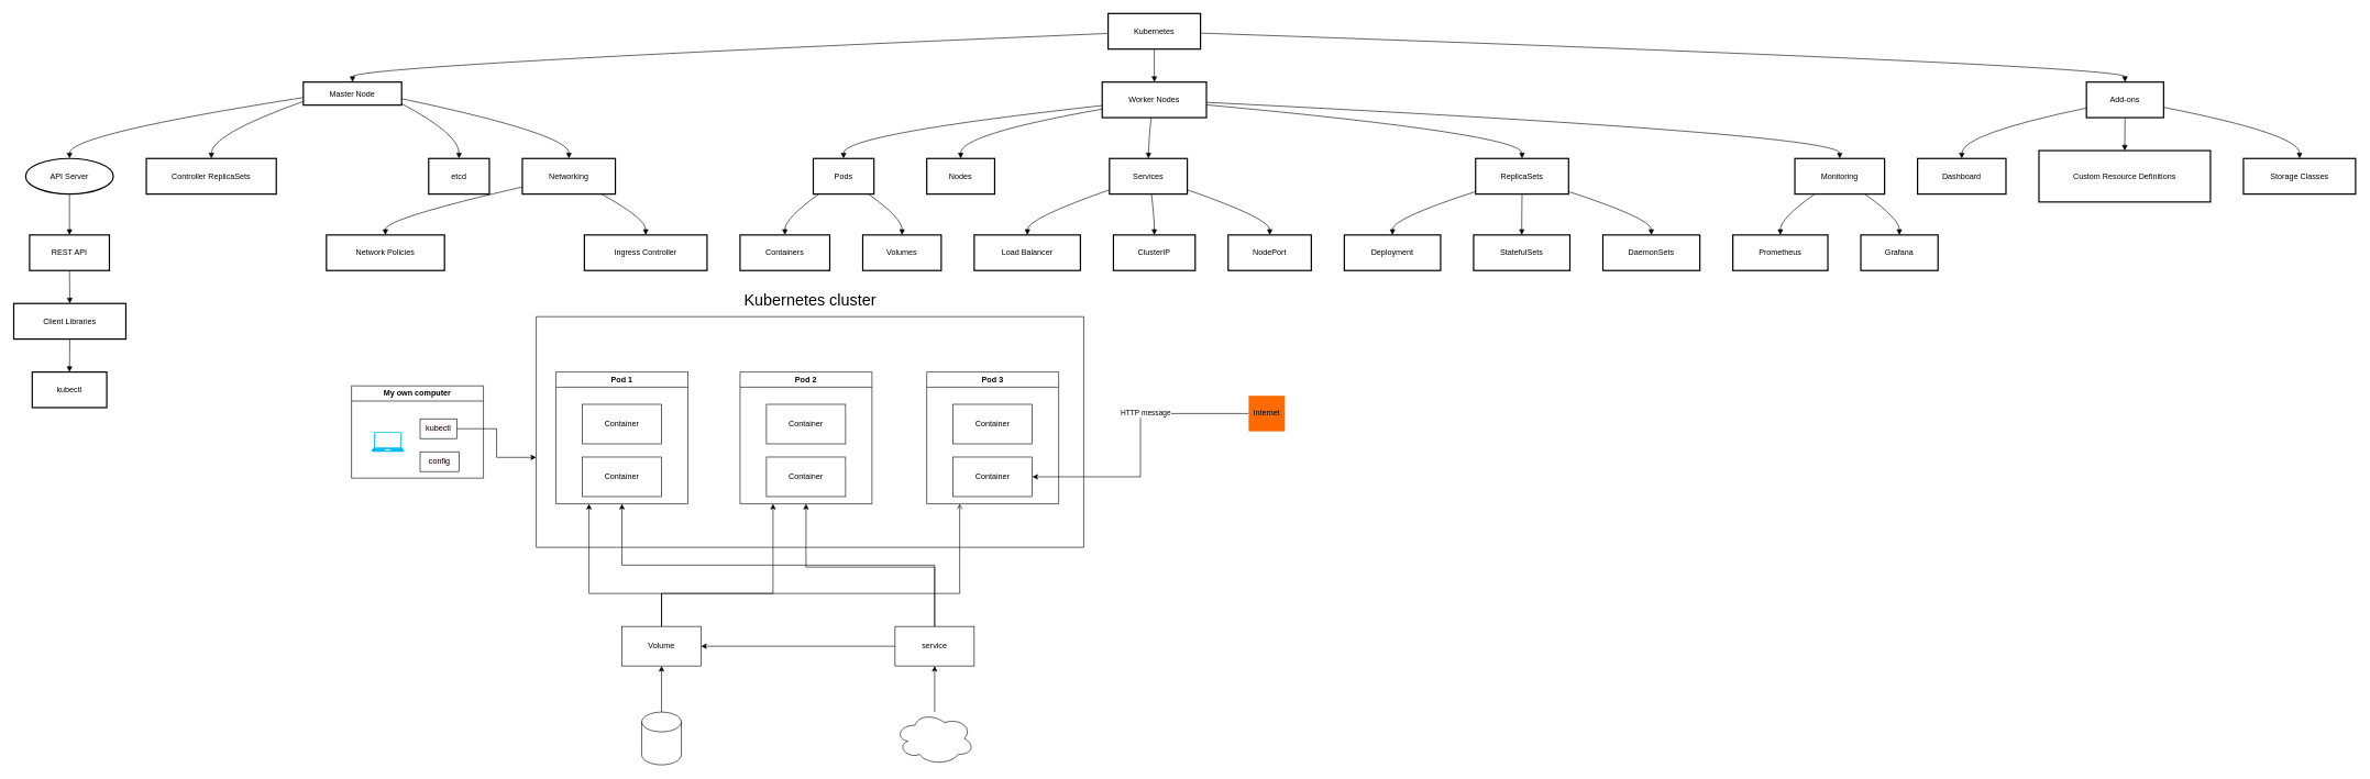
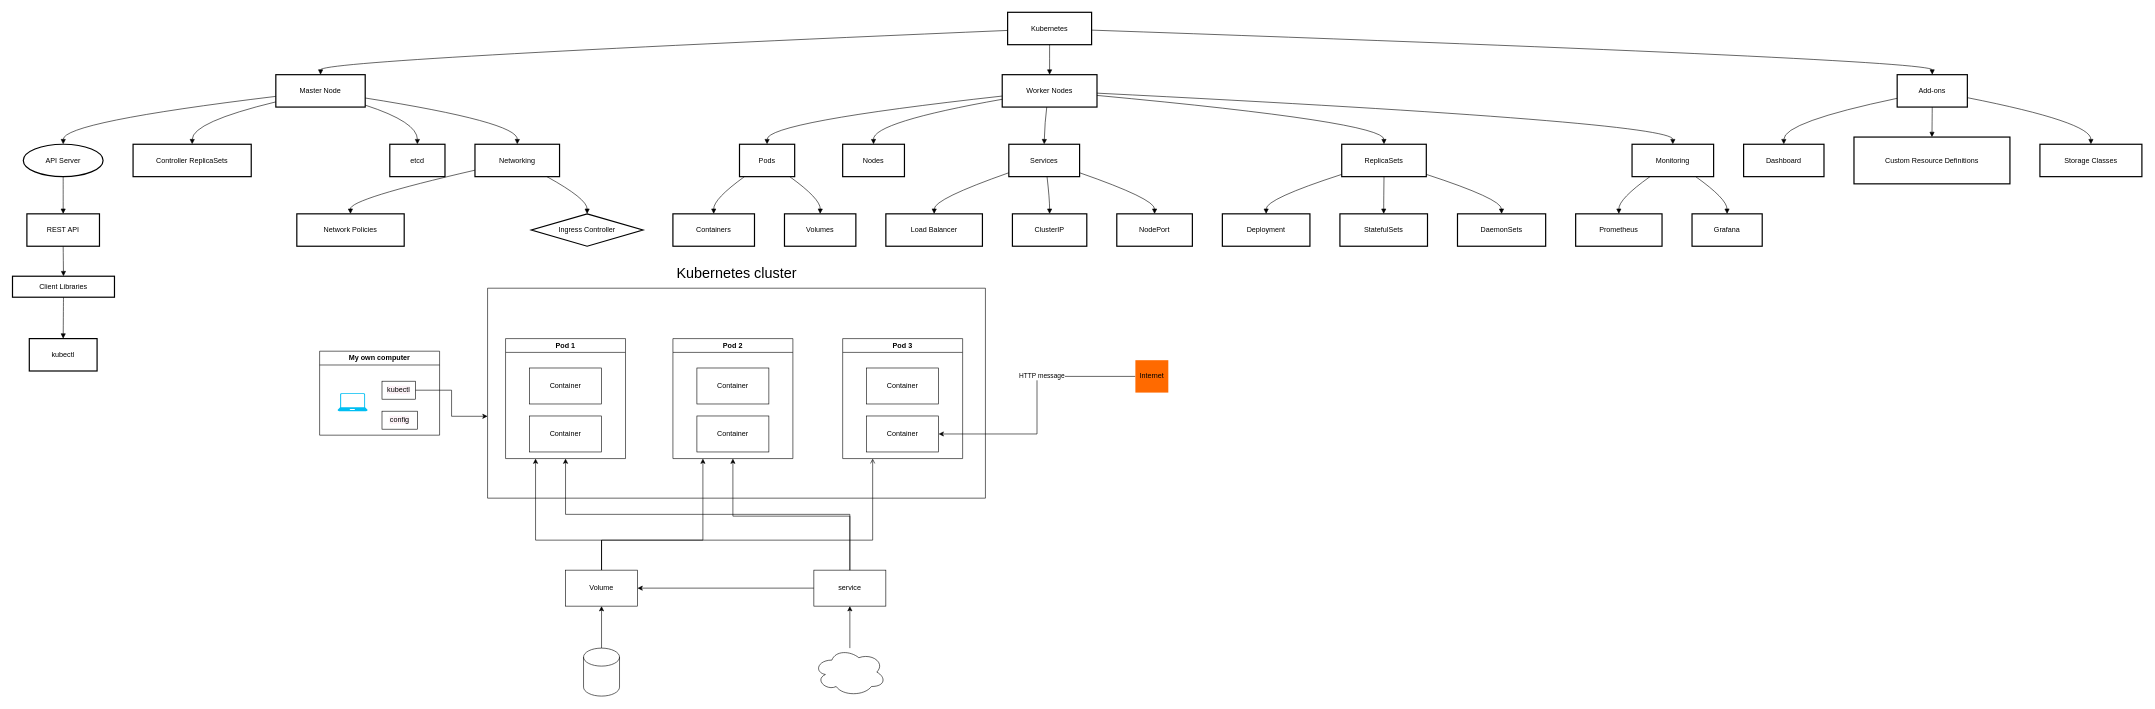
  <mxCell id="0" />
  <mxCell id="1" parent="0" />
  <mxCell id="2" value="Kubernetes" style="whiteSpace=wrap;strokeWidth=2;" parent="1" vertex="1"><mxGeometry x="1679" y="20" width="140" height="54" as="geometry" /></mxCell>
- <mxCell id="3" value="Master Node" style="whiteSpace=wrap;strokeWidth=2;" parent="1" vertex="1"><mxGeometry x="459" y="124" width="149" height="35" as="geometry" /></mxCell>
+ <mxCell id="3" value="Master Node" style="whiteSpace=wrap;strokeWidth=2;" parent="1" vertex="1"><mxGeometry x="459" y="124" width="149" height="54" as="geometry" /></mxCell>
  <mxCell id="4" value="Worker Nodes" style="whiteSpace=wrap;strokeWidth=2;" parent="1" vertex="1"><mxGeometry x="1670" y="124" width="158" height="54" as="geometry" /></mxCell>
  <mxCell id="5" value="API Server" style="ellipse;whiteSpace=wrap;strokeWidth=2;" parent="1" vertex="1"><mxGeometry x="38" y="240" width="133" height="54" as="geometry" /></mxCell>
  <mxCell id="6" value="Controller ReplicaSets" style="whiteSpace=wrap;strokeWidth=2;" parent="1" vertex="1"><mxGeometry x="221" y="240" width="197" height="54" as="geometry" /></mxCell>
  <mxCell id="7" value="etcd" style="whiteSpace=wrap;strokeWidth=2;" parent="1" vertex="1"><mxGeometry x="649" y="240" width="92" height="54" as="geometry" /></mxCell>
  <mxCell id="8" value="Pods" style="whiteSpace=wrap;strokeWidth=2;" parent="1" vertex="1"><mxGeometry x="1232" y="240" width="92" height="54" as="geometry" /></mxCell>
  <mxCell id="9" value="Nodes" style="whiteSpace=wrap;strokeWidth=2;" parent="1" vertex="1"><mxGeometry x="1404" y="240" width="103" height="54" as="geometry" /></mxCell>
  <mxCell id="10" value="Services" style="whiteSpace=wrap;strokeWidth=2;" parent="1" vertex="1"><mxGeometry x="1681" y="240" width="118" height="54" as="geometry" /></mxCell>
  <mxCell id="11" value="ReplicaSets" style="whiteSpace=wrap;strokeWidth=2;" parent="1" vertex="1"><mxGeometry x="2236" y="240" width="141" height="54" as="geometry" /></mxCell>
  <mxCell id="12" value="Containers" style="whiteSpace=wrap;strokeWidth=2;" parent="1" vertex="1"><mxGeometry x="1121" y="356" width="136" height="54" as="geometry" /></mxCell>
  <mxCell id="13" value="Volumes" style="whiteSpace=wrap;strokeWidth=2;" parent="1" vertex="1"><mxGeometry x="1307" y="356" width="119" height="54" as="geometry" /></mxCell>
  <mxCell id="14" value="Load Balancer" style="whiteSpace=wrap;strokeWidth=2;" parent="1" vertex="1"><mxGeometry x="1476" y="356" width="161" height="54" as="geometry" /></mxCell>
  <mxCell id="15" value="ClusterIP" style="whiteSpace=wrap;strokeWidth=2;" parent="1" vertex="1"><mxGeometry x="1687" y="356" width="124" height="54" as="geometry" /></mxCell>
  <mxCell id="16" value="NodePort" style="whiteSpace=wrap;strokeWidth=2;" parent="1" vertex="1"><mxGeometry x="1861" y="356" width="126" height="54" as="geometry" /></mxCell>
  <mxCell id="17" value="Deployment" style="whiteSpace=wrap;strokeWidth=2;" parent="1" vertex="1"><mxGeometry x="2037" y="356" width="146" height="54" as="geometry" /></mxCell>
  <mxCell id="18" value="StatefulSets" style="whiteSpace=wrap;strokeWidth=2;" parent="1" vertex="1"><mxGeometry x="2233" y="356" width="146" height="54" as="geometry" /></mxCell>
  <mxCell id="19" value="DaemonSets" style="whiteSpace=wrap;strokeWidth=2;" parent="1" vertex="1"><mxGeometry x="2429" y="356" width="147" height="54" as="geometry" /></mxCell>
  <mxCell id="20" value="REST API" style="whiteSpace=wrap;strokeWidth=2;" parent="1" vertex="1"><mxGeometry x="44" y="356" width="121" height="54" as="geometry" /></mxCell>
- <mxCell id="21" value="Client Libraries" style="whiteSpace=wrap;strokeWidth=2;" parent="1" vertex="1"><mxGeometry x="20" y="460" width="170" height="54" as="geometry" /></mxCell>
+ <mxCell id="21" value="Client Libraries" style="whiteSpace=wrap;strokeWidth=2;" parent="1" vertex="1"><mxGeometry x="20" y="460" width="170" height="35" as="geometry" /></mxCell>
  <mxCell id="22" value="kubectl" style="whiteSpace=wrap;strokeWidth=2;" parent="1" vertex="1"><mxGeometry x="48" y="564" width="113" height="54" as="geometry" /></mxCell>
  <mxCell id="23" value="Networking" style="whiteSpace=wrap;strokeWidth=2;" parent="1" vertex="1"><mxGeometry x="791" y="240" width="141" height="54" as="geometry" /></mxCell>
  <mxCell id="24" value="Network Policies" style="whiteSpace=wrap;strokeWidth=2;" parent="1" vertex="1"><mxGeometry x="494" y="356" width="179" height="54" as="geometry" /></mxCell>
- <mxCell id="25" value="Ingress Controller" style="whiteSpace=wrap;strokeWidth=2;" parent="1" vertex="1"><mxGeometry x="885" y="356" width="186" height="54" as="geometry" /></mxCell>
+ <mxCell id="25" value="Ingress Controller" style="rhombus;whiteSpace=wrap;strokeWidth=2;" parent="1" vertex="1"><mxGeometry x="885" y="356" width="186" height="54" as="geometry" /></mxCell>
  <mxCell id="26" value="Monitoring" style="whiteSpace=wrap;strokeWidth=2;" parent="1" vertex="1"><mxGeometry x="2720" y="240" width="136" height="54" as="geometry" /></mxCell>
  <mxCell id="27" value="Prometheus" style="whiteSpace=wrap;strokeWidth=2;" parent="1" vertex="1"><mxGeometry x="2626" y="356" width="144" height="54" as="geometry" /></mxCell>
  <mxCell id="28" value="Grafana" style="whiteSpace=wrap;strokeWidth=2;" parent="1" vertex="1"><mxGeometry x="2820" y="356" width="117" height="54" as="geometry" /></mxCell>
  <mxCell id="29" value="Add-ons" style="whiteSpace=wrap;strokeWidth=2;" parent="1" vertex="1"><mxGeometry x="3162" y="124" width="117" height="54" as="geometry" /></mxCell>
  <mxCell id="30" value="Dashboard" style="whiteSpace=wrap;strokeWidth=2;" parent="1" vertex="1"><mxGeometry x="2906" y="240" width="134" height="54" as="geometry" /></mxCell>
  <mxCell id="31" value="Custom Resource Definitions" style="whiteSpace=wrap;strokeWidth=2;" parent="1" vertex="1"><mxGeometry x="3090" y="228" width="260" height="78" as="geometry" /></mxCell>
  <mxCell id="32" value="Storage Classes" style="whiteSpace=wrap;strokeWidth=2;" parent="1" vertex="1"><mxGeometry x="3400" y="240" width="170" height="54" as="geometry" /></mxCell>
  <mxCell id="33" value="" style="curved=1;startArrow=none;endArrow=block;exitX=0;exitY=0.56;entryX=0.5;entryY=0;" parent="1" source="2" target="3" edge="1"><mxGeometry relative="1" as="geometry"><Array as="points"><mxPoint x="534" y="99" /></Array></mxGeometry></mxCell>
  <mxCell id="34" value="" style="curved=1;startArrow=none;endArrow=block;exitX=0.5;exitY=1;entryX=0.5;entryY=0;" parent="1" source="2" target="4" edge="1"><mxGeometry relative="1" as="geometry"><Array as="points" /></mxGeometry></mxCell>
  <mxCell id="35" value="" style="curved=1;startArrow=none;endArrow=block;exitX=0;exitY=0.67;entryX=0.5;entryY=0;" parent="1" source="3" target="5" edge="1"><mxGeometry relative="1" as="geometry"><Array as="points"><mxPoint x="105" y="203" /></Array></mxGeometry></mxCell>
  <mxCell id="36" value="" style="curved=1;startArrow=none;endArrow=block;exitX=0;exitY=0.84;entryX=0.5;entryY=0;" parent="1" source="3" target="6" edge="1"><mxGeometry relative="1" as="geometry"><Array as="points"><mxPoint x="320" y="203" /></Array></mxGeometry></mxCell>
  <mxCell id="37" value="" style="curved=1;startArrow=none;endArrow=block;exitX=1;exitY=0.94;entryX=0.5;entryY=0;" parent="1" source="3" target="7" edge="1"><mxGeometry relative="1" as="geometry"><Array as="points"><mxPoint x="695" y="203" /></Array></mxGeometry></mxCell>
  <mxCell id="38" value="" style="curved=1;startArrow=none;endArrow=block;exitX=0;exitY=0.66;entryX=0.5;entryY=0;" parent="1" source="4" target="8" edge="1"><mxGeometry relative="1" as="geometry"><Array as="points"><mxPoint x="1278" y="203" /></Array></mxGeometry></mxCell>
  <mxCell id="39" value="" style="curved=1;startArrow=none;endArrow=block;exitX=0;exitY=0.76;entryX=0.5;entryY=0;" parent="1" source="4" target="9" edge="1"><mxGeometry relative="1" as="geometry"><Array as="points"><mxPoint x="1455" y="203" /></Array></mxGeometry></mxCell>
  <mxCell id="40" value="" style="curved=1;startArrow=none;endArrow=block;exitX=0.47;exitY=1;entryX=0.5;entryY=0;" parent="1" source="4" target="10" edge="1"><mxGeometry relative="1" as="geometry"><Array as="points"><mxPoint x="1741" y="203" /></Array></mxGeometry></mxCell>
  <mxCell id="41" value="" style="curved=1;startArrow=none;endArrow=block;exitX=1;exitY=0.64;entryX=0.5;entryY=0;" parent="1" source="4" target="11" edge="1"><mxGeometry relative="1" as="geometry"><Array as="points"><mxPoint x="2306" y="203" /></Array></mxGeometry></mxCell>
  <mxCell id="42" value="" style="curved=1;startArrow=none;endArrow=block;exitX=0.09;exitY=1;entryX=0.5;entryY=0;" parent="1" source="8" target="12" edge="1"><mxGeometry relative="1" as="geometry"><Array as="points"><mxPoint x="1189" y="331" /></Array></mxGeometry></mxCell>
  <mxCell id="43" value="" style="curved=1;startArrow=none;endArrow=block;exitX=0.91;exitY=1;entryX=0.5;entryY=0;" parent="1" source="8" target="13" edge="1"><mxGeometry relative="1" as="geometry"><Array as="points"><mxPoint x="1367" y="331" /></Array></mxGeometry></mxCell>
  <mxCell id="44" value="" style="curved=1;startArrow=none;endArrow=block;exitX=0;exitY=0.88;entryX=0.5;entryY=0;" parent="1" source="10" target="14" edge="1"><mxGeometry relative="1" as="geometry"><Array as="points"><mxPoint x="1557" y="331" /></Array></mxGeometry></mxCell>
  <mxCell id="45" value="" style="curved=1;startArrow=none;endArrow=block;exitX=0.54;exitY=1;entryX=0.5;entryY=0;" parent="1" source="10" target="15" edge="1"><mxGeometry relative="1" as="geometry"><Array as="points"><mxPoint x="1749" y="331" /></Array></mxGeometry></mxCell>
  <mxCell id="46" value="" style="curved=1;startArrow=none;endArrow=block;exitX=1;exitY=0.88;entryX=0.5;entryY=0;" parent="1" source="10" target="16" edge="1"><mxGeometry relative="1" as="geometry"><Array as="points"><mxPoint x="1924" y="331" /></Array></mxGeometry></mxCell>
  <mxCell id="47" value="" style="curved=1;startArrow=none;endArrow=block;exitX=0;exitY=0.93;entryX=0.5;entryY=0;" parent="1" source="11" target="17" edge="1"><mxGeometry relative="1" as="geometry"><Array as="points"><mxPoint x="2110" y="331" /></Array></mxGeometry></mxCell>
  <mxCell id="48" value="" style="curved=1;startArrow=none;endArrow=block;exitX=0.5;exitY=1;entryX=0.5;entryY=0;" parent="1" source="11" target="18" edge="1"><mxGeometry relative="1" as="geometry"><Array as="points"><mxPoint x="2306" y="331" /></Array></mxGeometry></mxCell>
  <mxCell id="49" value="" style="curved=1;startArrow=none;endArrow=block;exitX=1;exitY=0.93;entryX=0.5;entryY=0;" parent="1" source="11" target="19" edge="1"><mxGeometry relative="1" as="geometry"><Array as="points"><mxPoint x="2502" y="331" /></Array></mxGeometry></mxCell>
  <mxCell id="50" value="" style="curved=1;startArrow=none;endArrow=block;exitX=0.5;exitY=1;entryX=0.5;entryY=0;" parent="1" source="5" target="20" edge="1"><mxGeometry relative="1" as="geometry"><Array as="points" /></mxGeometry></mxCell>
  <mxCell id="51" value="" style="curved=1;startArrow=none;endArrow=block;exitX=0.5;exitY=1;entryX=0.5;entryY=0;" parent="1" source="20" target="21" edge="1"><mxGeometry relative="1" as="geometry"><Array as="points" /></mxGeometry></mxCell>
  <mxCell id="52" value="" style="curved=1;startArrow=none;endArrow=block;exitX=0.5;exitY=1;entryX=0.5;entryY=0;" parent="1" source="21" target="22" edge="1"><mxGeometry relative="1" as="geometry"><Array as="points" /></mxGeometry></mxCell>
  <mxCell id="53" value="" style="curved=1;startArrow=none;endArrow=block;exitX=1;exitY=0.72;entryX=0.5;entryY=0;" parent="1" source="3" target="23" edge="1"><mxGeometry relative="1" as="geometry"><Array as="points"><mxPoint x="862" y="203" /></Array></mxGeometry></mxCell>
  <mxCell id="54" value="" style="curved=1;startArrow=none;endArrow=block;exitX=0;exitY=0.8;entryX=0.5;entryY=0;" parent="1" source="23" target="24" edge="1"><mxGeometry relative="1" as="geometry"><Array as="points"><mxPoint x="583" y="331" /></Array></mxGeometry></mxCell>
  <mxCell id="55" value="" style="curved=1;startArrow=none;endArrow=block;exitX=0.85;exitY=1;entryX=0.5;entryY=0;" parent="1" source="23" target="25" edge="1"><mxGeometry relative="1" as="geometry"><Array as="points"><mxPoint x="978" y="331" /></Array></mxGeometry></mxCell>
  <mxCell id="56" value="" style="curved=1;startArrow=none;endArrow=block;exitX=1;exitY=0.57;entryX=0.5;entryY=0;" parent="1" source="4" target="26" edge="1"><mxGeometry relative="1" as="geometry"><Array as="points"><mxPoint x="2788" y="203" /></Array></mxGeometry></mxCell>
  <mxCell id="57" value="" style="curved=1;startArrow=none;endArrow=block;exitX=0.22;exitY=1;entryX=0.5;entryY=0;" parent="1" source="26" target="27" edge="1"><mxGeometry relative="1" as="geometry"><Array as="points"><mxPoint x="2698" y="331" /></Array></mxGeometry></mxCell>
  <mxCell id="58" value="" style="curved=1;startArrow=none;endArrow=block;exitX=0.78;exitY=1;entryX=0.5;entryY=0;" parent="1" source="26" target="28" edge="1"><mxGeometry relative="1" as="geometry"><Array as="points"><mxPoint x="2878" y="331" /></Array></mxGeometry></mxCell>
  <mxCell id="59" value="" style="curved=1;startArrow=none;endArrow=block;exitX=1;exitY=0.55;entryX=0.5;entryY=0;" parent="1" source="2" target="29" edge="1"><mxGeometry relative="1" as="geometry"><Array as="points"><mxPoint x="3220" y="99" /></Array></mxGeometry></mxCell>
  <mxCell id="60" value="" style="curved=1;startArrow=none;endArrow=block;exitX=0;exitY=0.73;entryX=0.5;entryY=0;" parent="1" source="29" target="30" edge="1"><mxGeometry relative="1" as="geometry"><Array as="points"><mxPoint x="2973" y="203" /></Array></mxGeometry></mxCell>
  <mxCell id="61" value="" style="curved=1;startArrow=none;endArrow=block;exitX=0.5;exitY=1;entryX=0.5;entryY=0;" parent="1" source="29" target="31" edge="1"><mxGeometry relative="1" as="geometry"><Array as="points" /></mxGeometry></mxCell>
  <mxCell id="62" value="" style="curved=1;startArrow=none;endArrow=block;exitX=1;exitY=0.71;entryX=0.5;entryY=0;" parent="1" source="29" target="32" edge="1"><mxGeometry relative="1" as="geometry"><Array as="points"><mxPoint x="3485" y="203" /></Array></mxGeometry></mxCell>
  <mxCell id="63" value="My own computer" style="swimlane;whiteSpace=wrap;html=1;" vertex="1" parent="1"><mxGeometry x="532" y="585" width="200" height="140" as="geometry" /></mxCell>
  <mxCell id="64" value="" style="verticalLabelPosition=bottom;html=1;verticalAlign=top;align=center;strokeColor=none;fillColor=#00BEF2;shape=mxgraph.azure.laptop;pointerEvents=1;" vertex="1" parent="63"><mxGeometry x="30" y="70" width="50" height="30" as="geometry" /></mxCell>
  <mxCell id="65" value="&lt;span class=&quot;notion-enable-hover&quot; data-token-index=&quot;0&quot; style=&quot;background:rgba(252, 241, 246, 1);isolation:auto&quot;&gt;kubectl&lt;/span&gt;" style="rounded=0;whiteSpace=wrap;html=1;" vertex="1" parent="63"><mxGeometry x="104" y="50" width="56" height="30" as="geometry" /></mxCell>
  <mxCell id="66" value="&lt;span class=&quot;notion-enable-hover&quot; data-token-index=&quot;0&quot; style=&quot;background: rgb(252, 241, 246); isolation: auto;&quot;&gt;config&lt;/span&gt;" style="rounded=0;whiteSpace=wrap;html=1;" vertex="1" parent="63"><mxGeometry x="104" y="100" width="59" height="30" as="geometry" /></mxCell>
  <mxCell id="67" value="" style="swimlane;startSize=0;" vertex="1" parent="1"><mxGeometry x="812" y="480" width="830" height="350" as="geometry" /></mxCell>
  <mxCell id="68" value="Pod 3" style="swimlane;whiteSpace=wrap;html=1;" vertex="1" parent="67"><mxGeometry x="592" y="84" width="200" height="200" as="geometry" /></mxCell>
  <mxCell id="69" value="Container" style="rounded=0;whiteSpace=wrap;html=1;" vertex="1" parent="68"><mxGeometry x="40" y="49" width="120" height="60" as="geometry" /></mxCell>
  <mxCell id="70" value="Container" style="rounded=0;whiteSpace=wrap;html=1;" vertex="1" parent="68"><mxGeometry x="40" y="129" width="120" height="60" as="geometry" /></mxCell>
  <mxCell id="71" value="Pod 2" style="swimlane;whiteSpace=wrap;html=1;" vertex="1" parent="67"><mxGeometry x="309" y="84" width="200" height="200" as="geometry" /></mxCell>
  <mxCell id="72" value="Container" style="rounded=0;whiteSpace=wrap;html=1;" vertex="1" parent="71"><mxGeometry x="40" y="49" width="120" height="60" as="geometry" /></mxCell>
  <mxCell id="73" value="Container" style="rounded=0;whiteSpace=wrap;html=1;" vertex="1" parent="71"><mxGeometry x="40" y="129" width="120" height="60" as="geometry" /></mxCell>
  <mxCell id="74" value="Pod 1" style="swimlane;whiteSpace=wrap;html=1;" vertex="1" parent="67"><mxGeometry x="30" y="84" width="200" height="200" as="geometry" /></mxCell>
  <mxCell id="75" value="Container" style="rounded=0;whiteSpace=wrap;html=1;" vertex="1" parent="74"><mxGeometry x="40" y="49" width="120" height="60" as="geometry" /></mxCell>
  <mxCell id="76" value="Container" style="rounded=0;whiteSpace=wrap;html=1;" vertex="1" parent="74"><mxGeometry x="40" y="129" width="120" height="60" as="geometry" /></mxCell>
  <mxCell id="77" value="&lt;font style=&quot;font-size: 24px;&quot;&gt;Kubernetes cluster&lt;/font&gt;" style="text;html=1;align=center;verticalAlign=middle;whiteSpace=wrap;rounded=0;" vertex="1" parent="1"><mxGeometry x="1121" y="440" width="213" height="30" as="geometry" /></mxCell>
  <mxCell id="78" style="edgeStyle=orthogonalEdgeStyle;rounded=0;orthogonalLoop=1;jettySize=auto;html=1;exitX=1;exitY=0.5;exitDx=0;exitDy=0;entryX=0;entryY=0.61;entryDx=0;entryDy=0;entryPerimeter=0;" edge="1" parent="1" source="65" target="67"><mxGeometry relative="1" as="geometry" /></mxCell>
  <mxCell id="79" style="edgeStyle=orthogonalEdgeStyle;rounded=0;orthogonalLoop=1;jettySize=auto;html=1;entryX=1;entryY=0.5;entryDx=0;entryDy=0;" edge="1" parent="1" source="81" target="70"><mxGeometry relative="1" as="geometry" /></mxCell>
  <mxCell id="80" value="HTTP message" style="edgeLabel;html=1;align=center;verticalAlign=middle;resizable=0;points=[];" vertex="1" connectable="0" parent="79"><mxGeometry x="-0.258" y="-1" relative="1" as="geometry"><mxPoint as="offset" /></mxGeometry></mxCell>
  <mxCell id="81" value="Internet" style="points=[];aspect=fixed;html=1;align=center;shadow=0;dashed=0;fillColor=#FF6A00;strokeColor=none;shape=mxgraph.alibaba_cloud.uis_ultimate_internet_service;" vertex="1" parent="1"><mxGeometry x="1892" y="600" width="54.9" height="54" as="geometry" /></mxCell>
  <mxCell id="82" style="edgeStyle=orthogonalEdgeStyle;rounded=0;orthogonalLoop=1;jettySize=auto;html=1;exitX=0.5;exitY=0;exitDx=0;exitDy=0;entryX=0.25;entryY=1;entryDx=0;entryDy=0;" edge="1" parent="1" source="85" target="74"><mxGeometry relative="1" as="geometry"><Array as="points"><mxPoint x="1002" y="900" /><mxPoint x="892" y="900" /></Array></mxGeometry></mxCell>
  <mxCell id="83" style="edgeStyle=orthogonalEdgeStyle;rounded=0;orthogonalLoop=1;jettySize=auto;html=1;entryX=0.25;entryY=1;entryDx=0;entryDy=0;" edge="1" parent="1" source="85" target="71"><mxGeometry relative="1" as="geometry"><Array as="points"><mxPoint x="1002" y="900" /><mxPoint x="1171" y="900" /></Array></mxGeometry></mxCell>
  <mxCell id="84" style="edgeStyle=orthogonalEdgeStyle;rounded=0;orthogonalLoop=1;jettySize=auto;html=1;entryX=0.25;entryY=1;entryDx=0;entryDy=0;endArrow=open;" edge="1" parent="1" source="85" target="68"><mxGeometry relative="1" as="geometry"><Array as="points"><mxPoint x="1002" y="900" /><mxPoint x="1454" y="900" /></Array></mxGeometry></mxCell>
  <mxCell id="85" value="Volume" style="rounded=0;whiteSpace=wrap;html=1;" vertex="1" parent="1"><mxGeometry x="942" y="950" width="120" height="60" as="geometry" /></mxCell>
  <mxCell id="86" value="" style="group" vertex="1" connectable="0" parent="1"><mxGeometry x="1356" y="950" width="120" height="210" as="geometry" /></mxCell>
  <mxCell id="87" value="service" style="rounded=0;whiteSpace=wrap;html=1;" vertex="1" parent="86"><mxGeometry width="120" height="60" as="geometry" /></mxCell>
  <mxCell id="88" style="edgeStyle=orthogonalEdgeStyle;rounded=0;orthogonalLoop=1;jettySize=auto;html=1;entryX=0.5;entryY=1;entryDx=0;entryDy=0;" edge="1" parent="86" source="89" target="87"><mxGeometry relative="1" as="geometry" /></mxCell>
  <mxCell id="89" value="" style="ellipse;shape=cloud;whiteSpace=wrap;html=1;" vertex="1" parent="86"><mxGeometry y="130" width="120" height="80" as="geometry" /></mxCell>
  <mxCell id="90" style="edgeStyle=orthogonalEdgeStyle;rounded=0;orthogonalLoop=1;jettySize=auto;html=1;" edge="1" parent="1" source="87" target="85"><mxGeometry relative="1" as="geometry" /></mxCell>
  <mxCell id="91" style="edgeStyle=orthogonalEdgeStyle;rounded=0;orthogonalLoop=1;jettySize=auto;html=1;entryX=0.5;entryY=1;entryDx=0;entryDy=0;" edge="1" parent="1" source="87" target="71"><mxGeometry relative="1" as="geometry"><Array as="points"><mxPoint x="1416" y="860" /><mxPoint x="1221" y="860" /></Array></mxGeometry></mxCell>
  <mxCell id="92" style="edgeStyle=orthogonalEdgeStyle;rounded=0;orthogonalLoop=1;jettySize=auto;html=1;exitX=0.5;exitY=0;exitDx=0;exitDy=0;entryX=0.5;entryY=1;entryDx=0;entryDy=0;" edge="1" parent="1" source="87" target="74"><mxGeometry relative="1" as="geometry"><Array as="points"><mxPoint x="1416" y="857" /><mxPoint x="942" y="857" /></Array></mxGeometry></mxCell>
  <mxCell id="93" style="edgeStyle=orthogonalEdgeStyle;rounded=0;orthogonalLoop=1;jettySize=auto;html=1;entryX=0.5;entryY=1;entryDx=0;entryDy=0;" edge="1" parent="1" source="94" target="85"><mxGeometry relative="1" as="geometry" /></mxCell>
  <mxCell id="94" value="" style="shape=cylinder3;whiteSpace=wrap;html=1;boundedLbl=1;backgroundOutline=1;size=15;" vertex="1" parent="1"><mxGeometry x="972" y="1080" width="60" height="80" as="geometry" /></mxCell>
